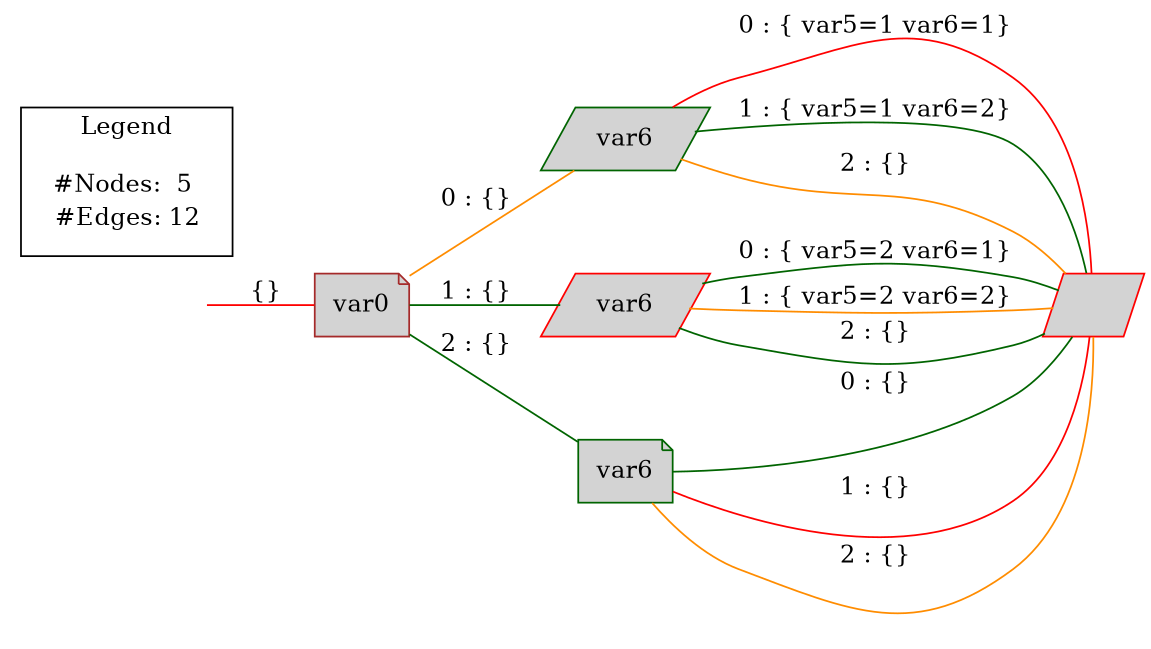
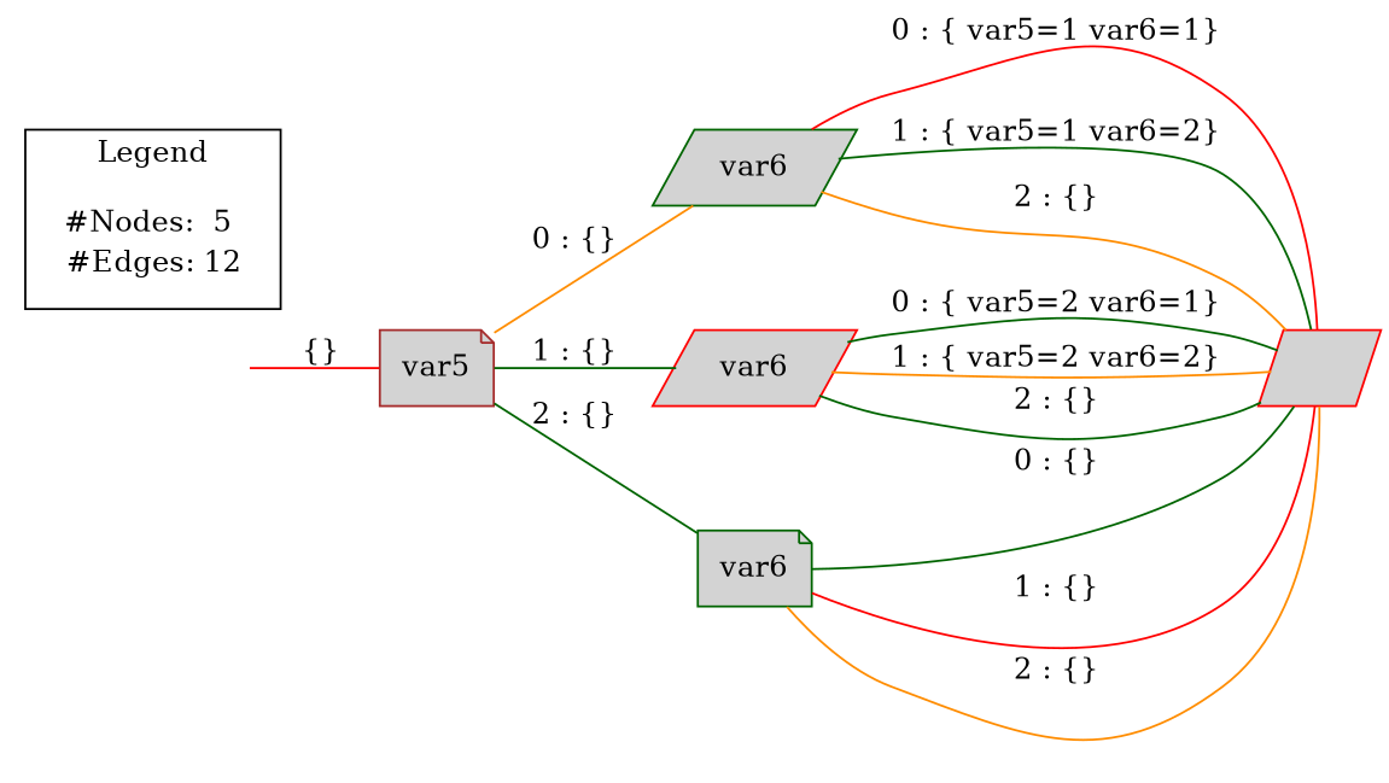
  digraph {
    rankdir=LR
    node [fillcolor=lightgrey style=filled shape=parallelogram]
    edge [arrowhead=none color=darkgreen]
    n1 [label=" " color=red]
    n2 [label=var6 color=darkgreen]
    n3 [label=var6 color=red]
    n4 [label=var6 color=darkgreen shape=note]
-   n5 [label=var0 color=brown shape=note]
+   n5 [label=var5 color=brown shape=note]
    n6 [label=<<table border="0" cellpadding="2" cellspacing="0" cellborder="0">  <tr><td align="right" port="i1">#Nodes:</td><td>5</td></tr>  <tr><td align="right" port="i2">#Edges:</td><td>12</td></tr>  </table>> shape=plaintext fillcolor="" style=""]
    dummy [style=invis fillcolor="" shape=""]
    subgraph sub_1 {
      rank=same
      n1
    }
    subgraph sub_2 {
      rank=same
      n2
      n3
      n4
    }
    subgraph sub_3 {
      rank=same
      n5
    }
    subgraph cluster_4 {
      label=Legend
      n6
    }
    n2 -> n1 [label="0 : { var5=1 var6=1}" color=red]
    n2 -> n1 [label="1 : { var5=1 var6=2}"]
    n2 -> n1 [label="2 : {}" color=darkorange]
    n3 -> n1 [label="0 : { var5=2 var6=1}"]
    n3 -> n1 [label="1 : { var5=2 var6=2}" color=darkorange]
    n3 -> n1 [label="2 : {}"]
    n4 -> n1 [label="0 : {}"]
    n4 -> n1 [label="1 : {}" color=red]
    n4 -> n1 [label="2 : {}" color=darkorange]
    n5 -> n2 [label="0 : {}" color=darkorange]
    n5 -> n3 [label="1 : {}"]
    n5 -> n4 [label="2 : {}"]
    dummy -> n5 [label="{}" color=red]
  }
